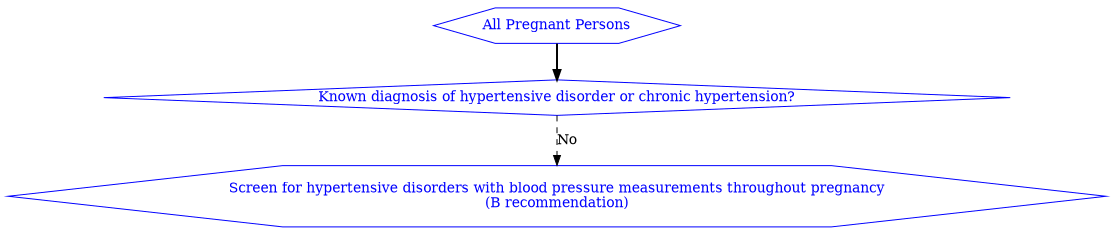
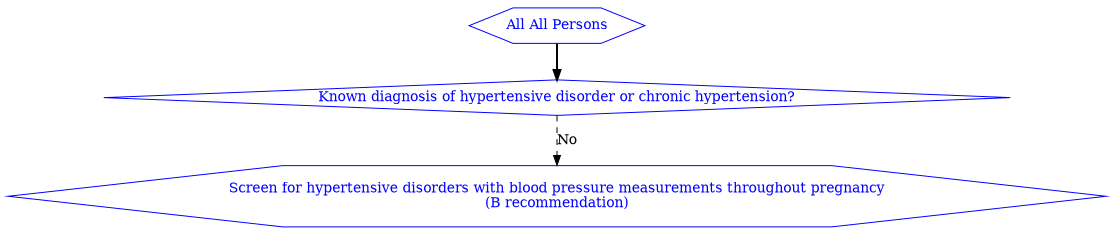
  digraph {
    rankdir=TB
    node [color=blue fontcolor=blue shape=hexagon]
-   n1 [label="All Pregnant Persons"]
+   n1 [label="All All Persons"]
    n2 [label="Known diagnosis of hypertensive disorder or chronic hypertension?" shape=diamond]
    n3 [label="Screen for hypertensive disorders with blood pressure measurements throughout pregnancy\n(B recommendation)"]
    n1 -> n2 [style=bold]
    n2 -> n3 [label=No style=dashed]
  }
